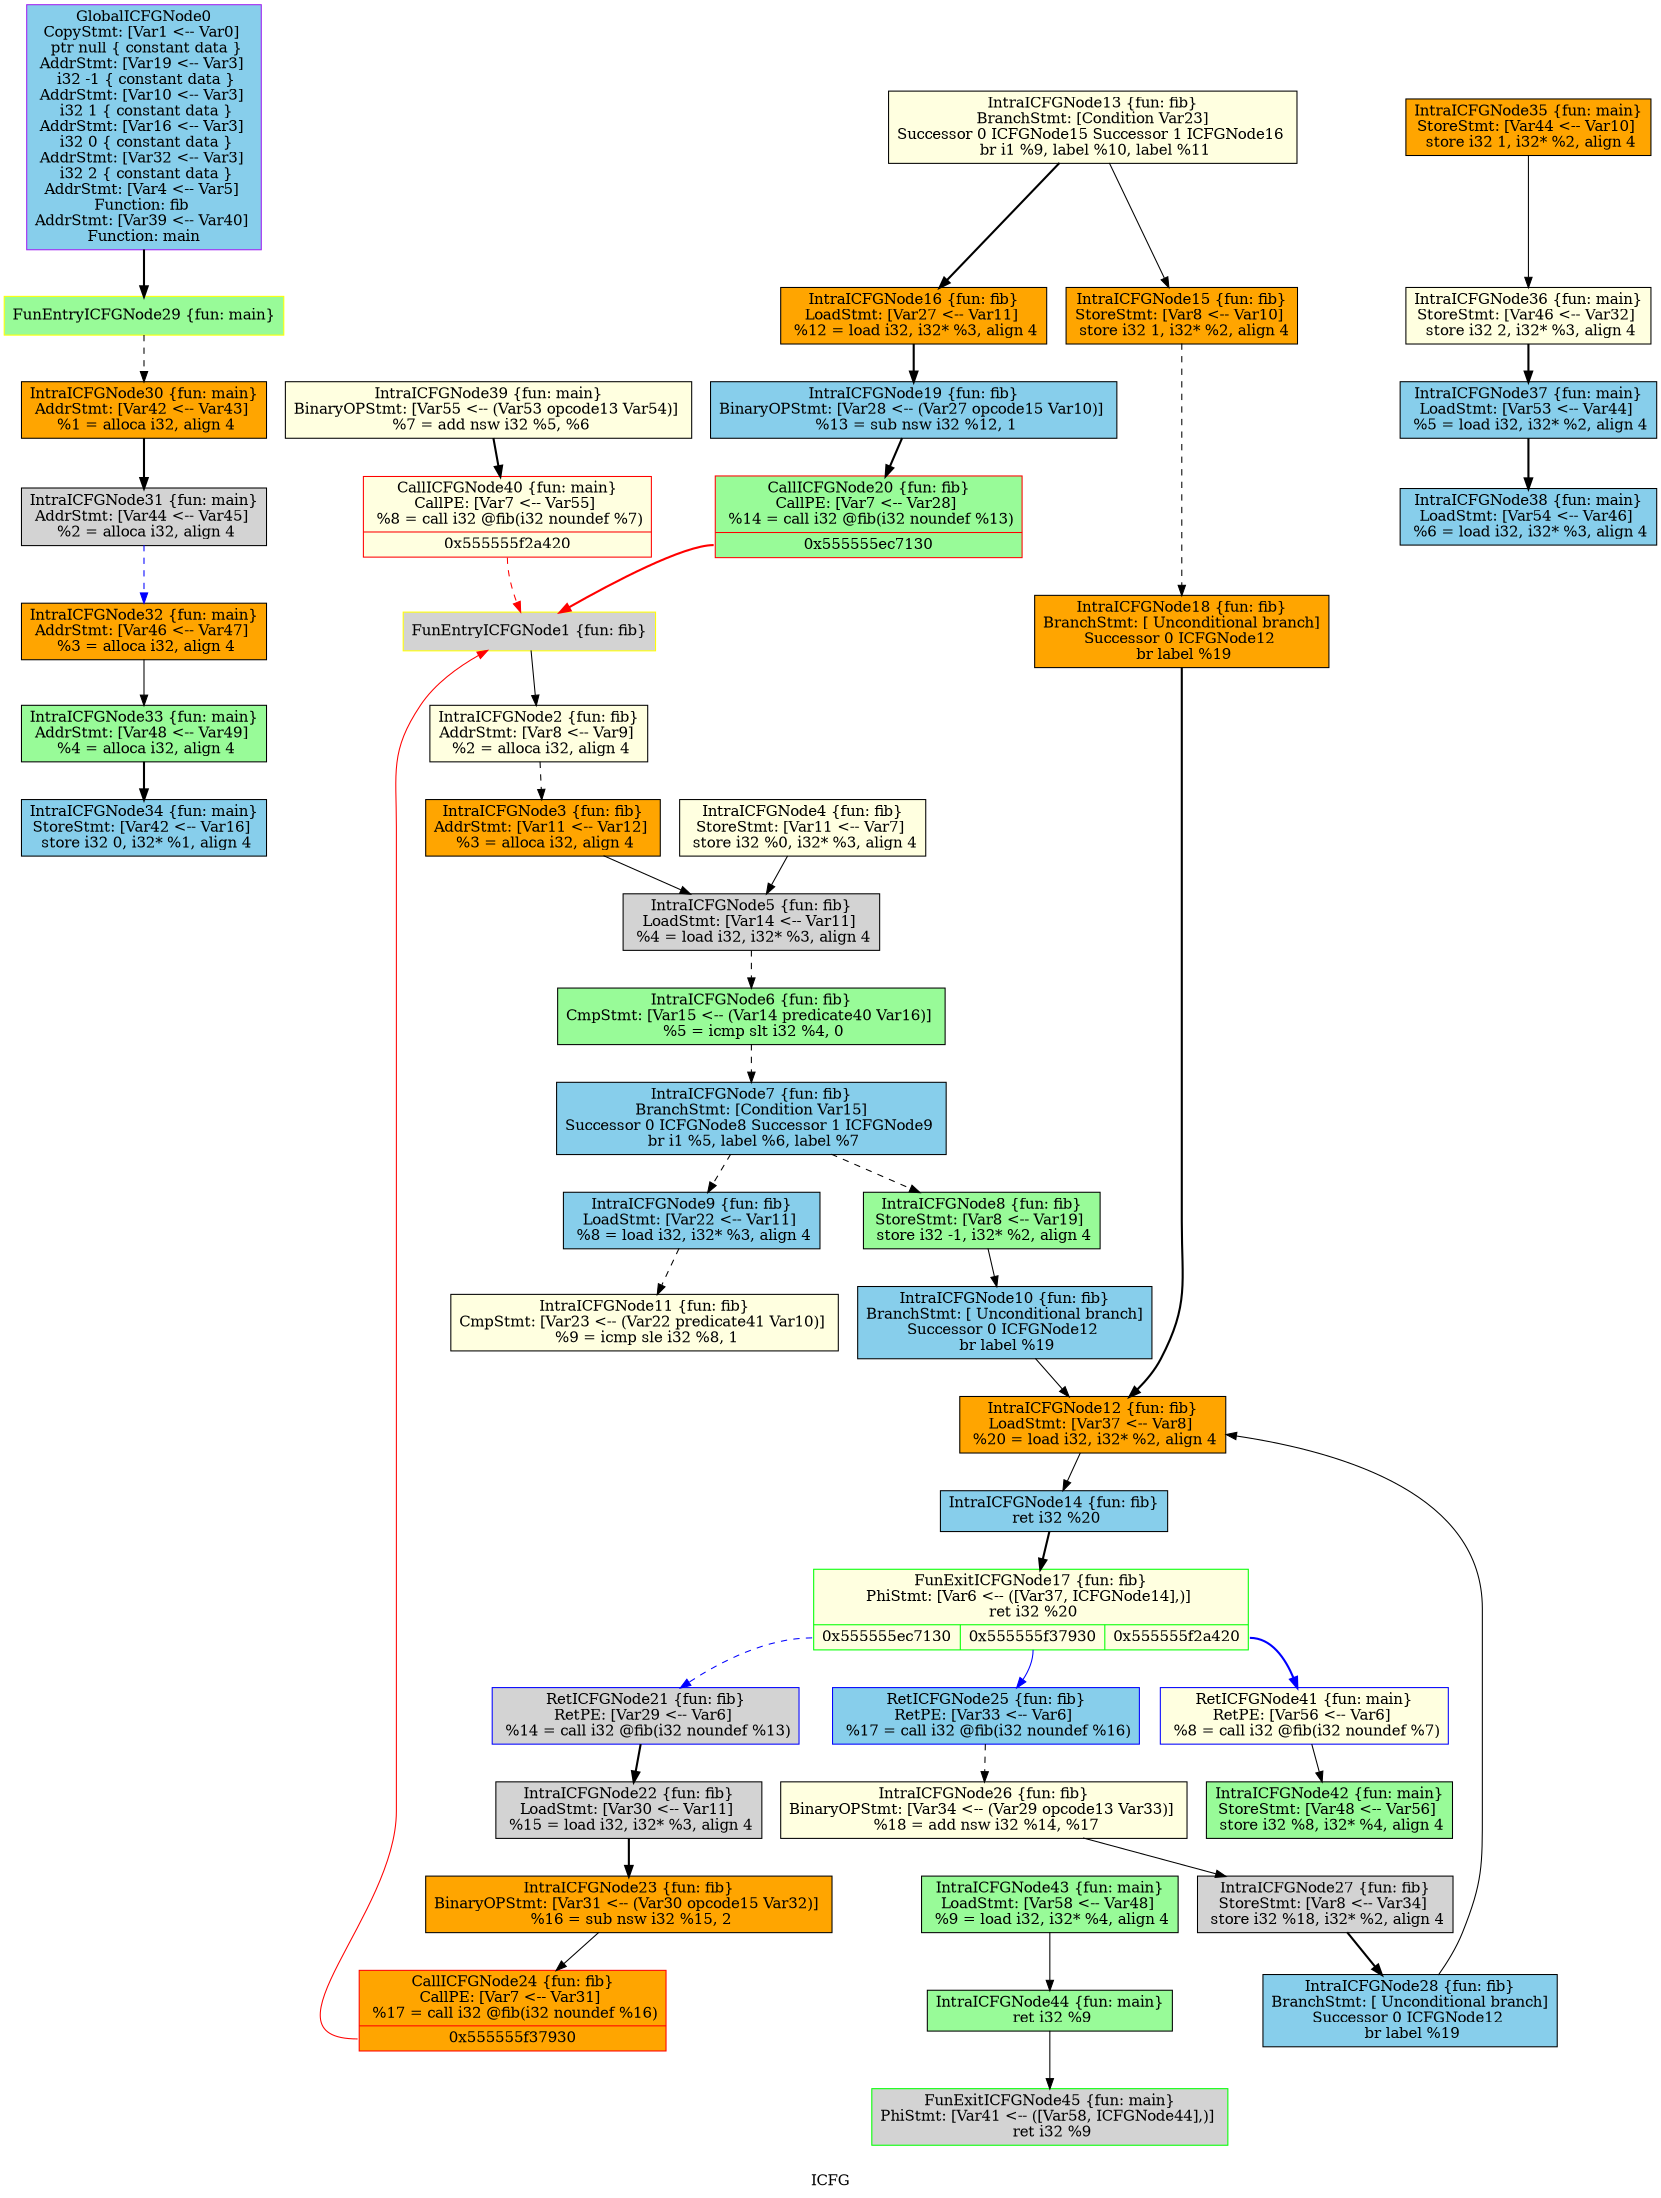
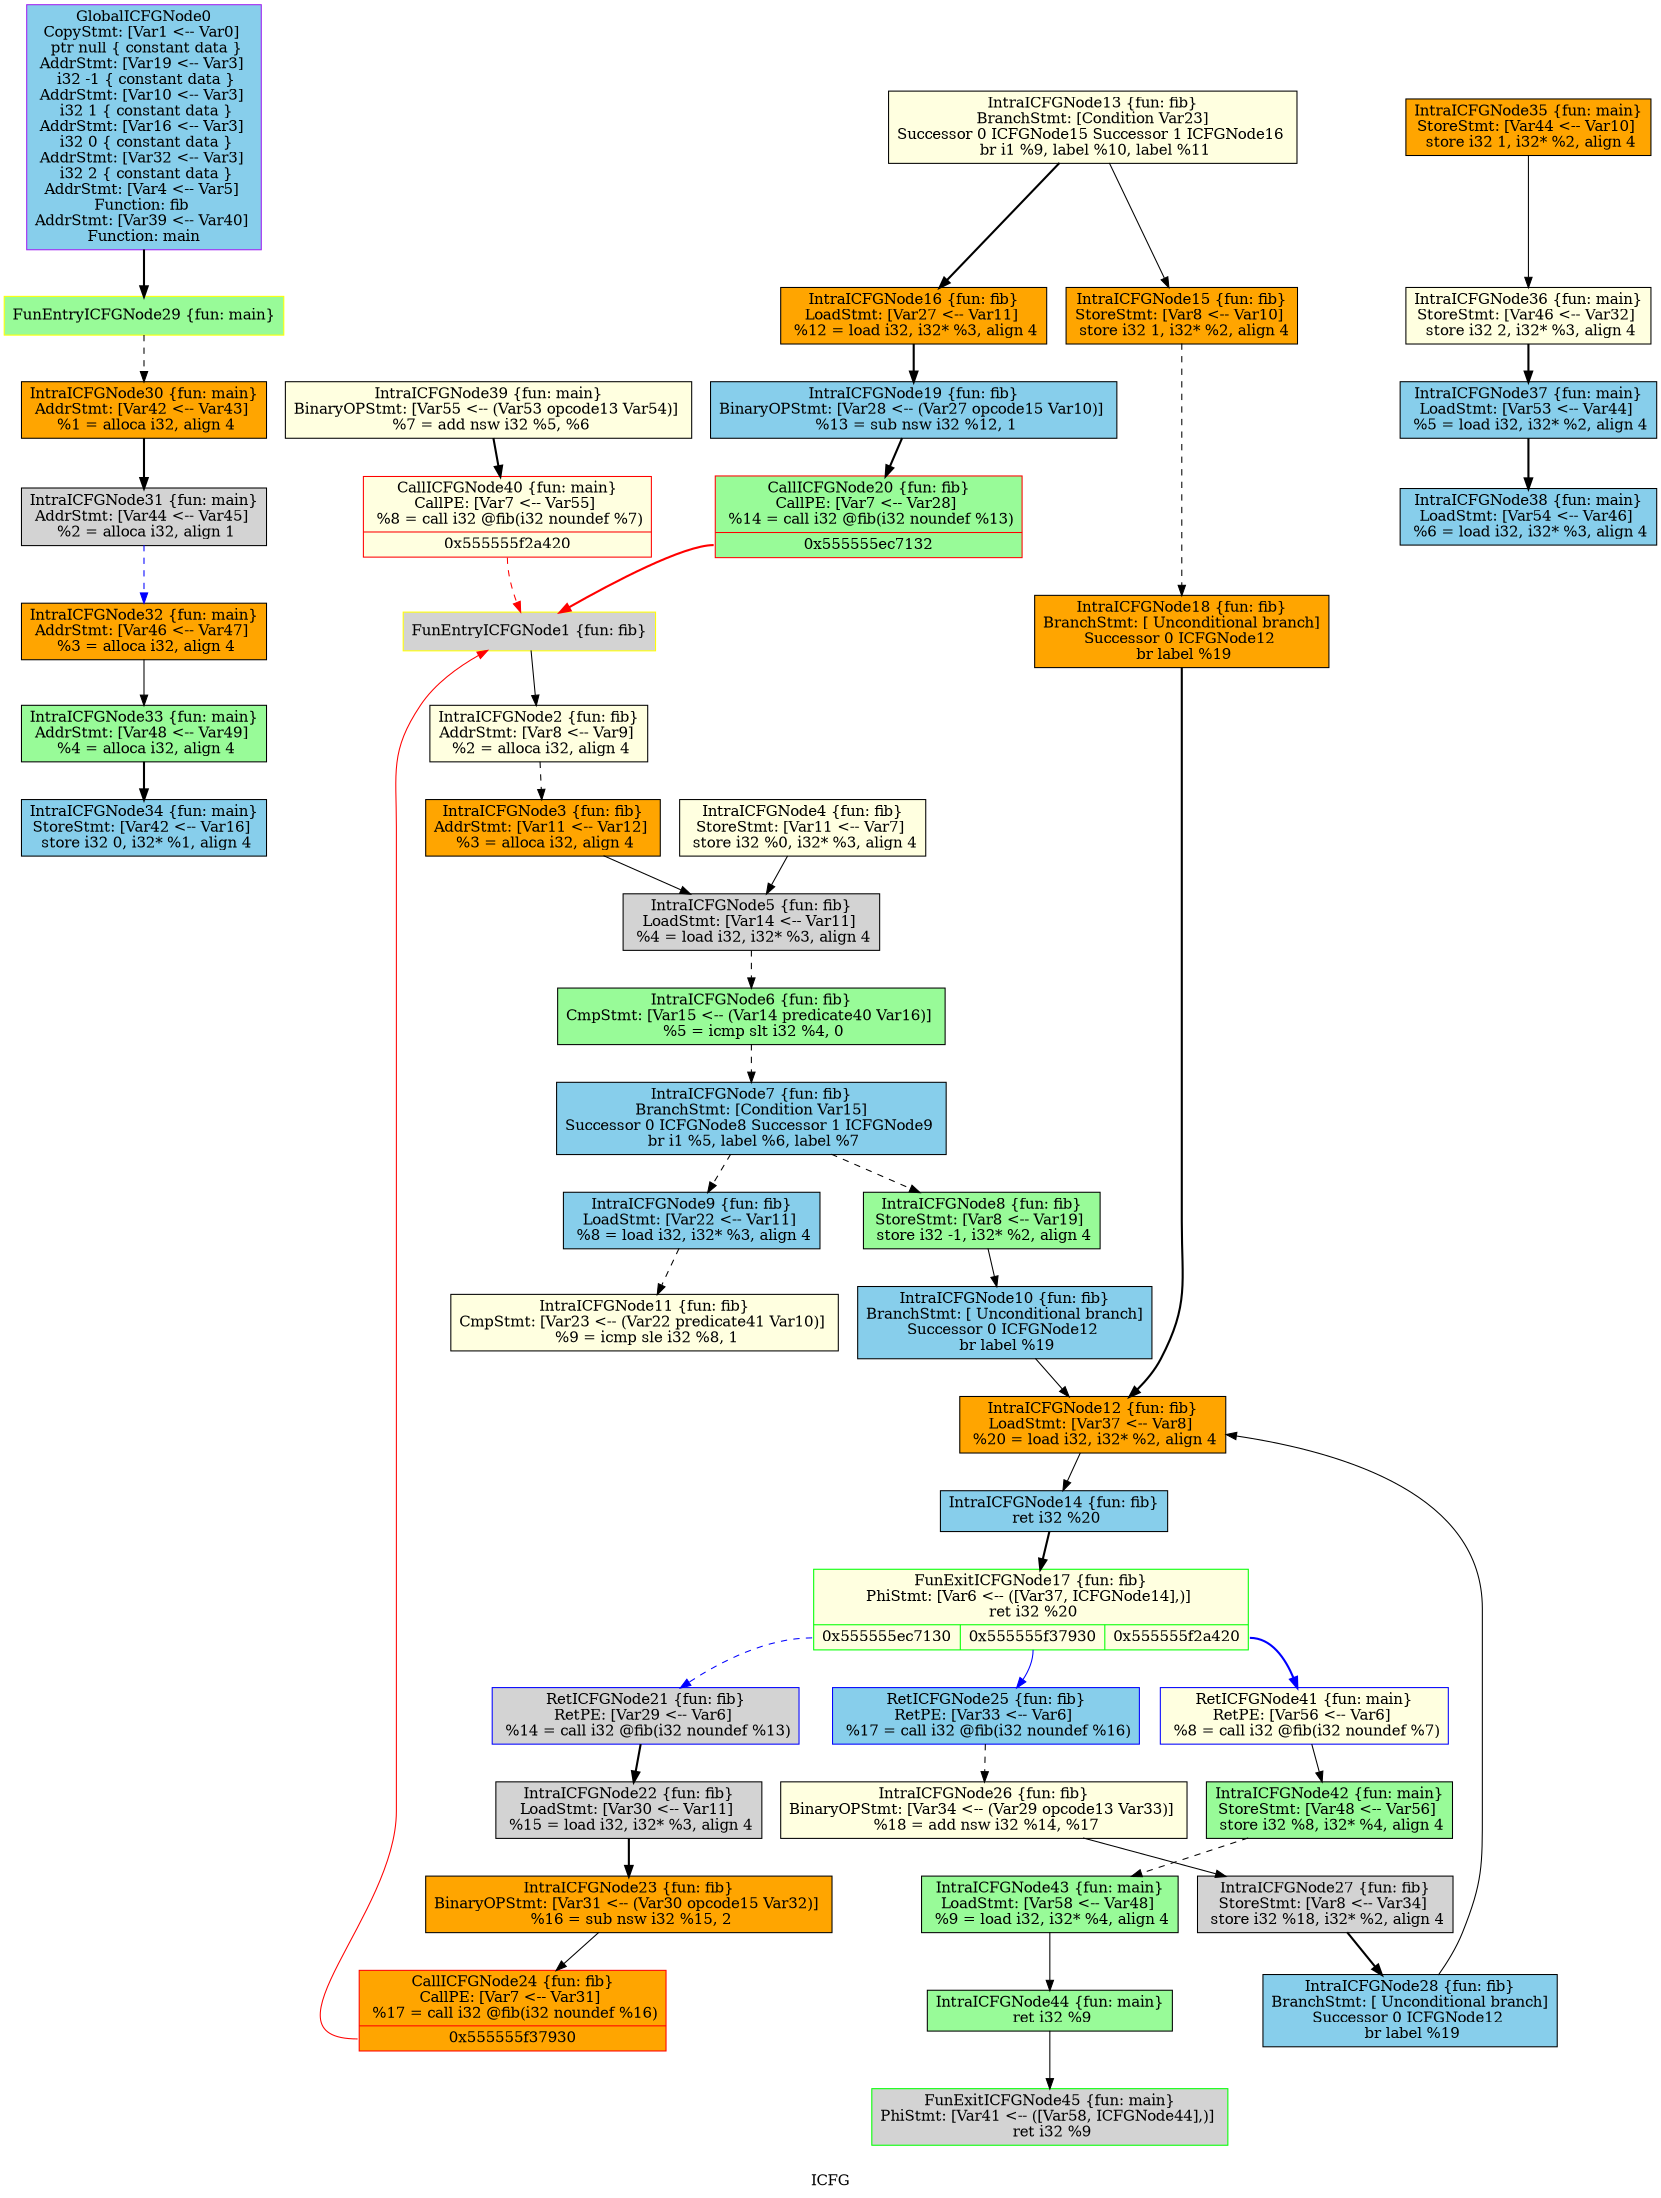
  digraph {
    label=ICFG
    node [color=black fillcolor=skyblue shape=record style=filled]
    edge [style=solid]
    n1 [color=purple label="{GlobalICFGNode0\nCopyStmt: [Var1 \<-- Var0]  \n ptr null \{ constant data \}\nAddrStmt: [Var19 \<-- Var3]  \n i32 -1 \{ constant data \}\nAddrStmt: [Var10 \<-- Var3]  \n i32 1 \{ constant data \}\nAddrStmt: [Var16 \<-- Var3]  \n i32 0 \{ constant data \}\nAddrStmt: [Var32 \<-- Var3]  \n i32 2 \{ constant data \}\nAddrStmt: [Var4 \<-- Var5]  \nFunction: fib \nAddrStmt: [Var39 \<-- Var40]  \nFunction: main }"]
    n2 [color=yellow fillcolor=palegreen label="{FunEntryICFGNode29 \{fun: main\}}"]
    n3 [fillcolor=orange label="{IntraICFGNode30 \{fun: main\}\nAddrStmt: [Var42 \<-- Var43]  \n   %1 = alloca i32, align 4 }"]
-   n4 [fillcolor=lightgrey label="{IntraICFGNode31 \{fun: main\}\nAddrStmt: [Var44 \<-- Var45]  \n   %2 = alloca i32, align 4 }"]
+   n4 [fillcolor=lightgrey label="{IntraICFGNode31 \{fun: main\}\nAddrStmt: [Var44 \<-- Var45]  \n   %2 = alloca i32, align 1 }"]
    n5 [color=yellow fillcolor=lightgrey label="{FunEntryICFGNode1 \{fun: fib\}}"]
    n6 [fillcolor=lightyellow label="{IntraICFGNode2 \{fun: fib\}\nAddrStmt: [Var8 \<-- Var9]  \n   %2 = alloca i32, align 4 }"]
    n7 [fillcolor=orange label="{IntraICFGNode3 \{fun: fib\}\nAddrStmt: [Var11 \<-- Var12]  \n   %3 = alloca i32, align 4 }"]
    n8 [fillcolor=lightgrey label="{IntraICFGNode5 \{fun: fib\}\nLoadStmt: [Var14 \<-- Var11]  \n   %4 = load i32, i32* %3, align 4 }"]
    n9 [fillcolor=lightyellow label="{IntraICFGNode4 \{fun: fib\}\nStoreStmt: [Var11 \<-- Var7]  \n   store i32 %0, i32* %3, align 4 }"]
    n10 [fillcolor=palegreen label="{IntraICFGNode6 \{fun: fib\}\nCmpStmt: [Var15 \<-- (Var14 predicate40 Var16)]  \n   %5 = icmp slt i32 %4, 0 }"]
    n11 [label="{IntraICFGNode7 \{fun: fib\}\nBranchStmt: [Condition Var15]\nSuccessor 0 ICFGNode8   Successor 1 ICFGNode9   \n   br i1 %5, label %6, label %7 }"]
    n12 [fillcolor=palegreen label="{IntraICFGNode8 \{fun: fib\}\nStoreStmt: [Var8 \<-- Var19]  \n   store i32 -1, i32* %2, align 4 }"]
    n13 [label="{IntraICFGNode9 \{fun: fib\}\nLoadStmt: [Var22 \<-- Var11]  \n   %8 = load i32, i32* %3, align 4 }"]
    n14 [label="{IntraICFGNode10 \{fun: fib\}\nBranchStmt: [ Unconditional branch]\nSuccessor 0 ICFGNode12   \n   br label %19 }"]
    n15 [fillcolor=lightyellow label="{IntraICFGNode11 \{fun: fib\}\nCmpStmt: [Var23 \<-- (Var22 predicate41 Var10)]  \n   %9 = icmp sle i32 %8, 1 }"]
    n16 [fillcolor=orange label="{IntraICFGNode12 \{fun: fib\}\nLoadStmt: [Var37 \<-- Var8]  \n   %20 = load i32, i32* %2, align 4 }"]
    n17 [label="{IntraICFGNode14 \{fun: fib\}\n   ret i32 %20 }"]
    n18 [fillcolor=lightyellow label="{IntraICFGNode13 \{fun: fib\}\nBranchStmt: [Condition Var23]\nSuccessor 0 ICFGNode15   Successor 1 ICFGNode16   \n   br i1 %9, label %10, label %11 }"]
    n19 [fillcolor=orange label="{IntraICFGNode15 \{fun: fib\}\nStoreStmt: [Var8 \<-- Var10]  \n   store i32 1, i32* %2, align 4 }"]
    n20 [fillcolor=orange label="{IntraICFGNode16 \{fun: fib\}\nLoadStmt: [Var27 \<-- Var11]  \n   %12 = load i32, i32* %3, align 4 }"]
    n21 [color=green fillcolor=lightyellow label="{FunExitICFGNode17 \{fun: fib\}\nPhiStmt: [Var6 \<-- ([Var37, ICFGNode14],)]  \n   ret i32 %20 |{<s0>0x555555ec7130|<s1>0x555555f37930|<s2>0x555555f2a420}}"]
    n22 [fillcolor=orange label="{IntraICFGNode18 \{fun: fib\}\nBranchStmt: [ Unconditional branch]\nSuccessor 0 ICFGNode12   \n   br label %19 }"]
    n23 [label="{IntraICFGNode19 \{fun: fib\}\nBinaryOPStmt: [Var28 \<-- (Var27 opcode15 Var10)]  \n   %13 = sub nsw i32 %12, 1 }"]
    n24 [color=blue fillcolor=lightgrey label="{RetICFGNode21 \{fun: fib\}\nRetPE: [Var29 \<-- Var6]  \n   %14 = call i32 @fib(i32 noundef %13) }"]
    n25 [color=blue label="{RetICFGNode25 \{fun: fib\}\nRetPE: [Var33 \<-- Var6]  \n   %17 = call i32 @fib(i32 noundef %16) }"]
    n26 [color=blue fillcolor=lightyellow label="{RetICFGNode41 \{fun: main\}\nRetPE: [Var56 \<-- Var6]  \n   %8 = call i32 @fib(i32 noundef %7) }"]
-   n27 [color=red fillcolor=palegreen label="{CallICFGNode20 \{fun: fib\}\nCallPE: [Var7 \<-- Var28]  \n   %14 = call i32 @fib(i32 noundef %13) |{<s0>0x555555ec7130}}"]
+   n27 [color=red fillcolor=palegreen label="{CallICFGNode20 \{fun: fib\}\nCallPE: [Var7 \<-- Var28]  \n   %14 = call i32 @fib(i32 noundef %13) |{<s0>0x555555ec7132}}"]
    n28 [fillcolor=lightgrey label="{IntraICFGNode22 \{fun: fib\}\nLoadStmt: [Var30 \<-- Var11]  \n   %15 = load i32, i32* %3, align 4 }"]
    n29 [fillcolor=lightyellow label="{IntraICFGNode26 \{fun: fib\}\nBinaryOPStmt: [Var34 \<-- (Var29 opcode13 Var33)]  \n   %18 = add nsw i32 %14, %17 }"]
    n30 [fillcolor=palegreen label="{IntraICFGNode42 \{fun: main\}\nStoreStmt: [Var48 \<-- Var56]  \n   store i32 %8, i32* %4, align 4 }"]
    n31 [fillcolor=orange label="{IntraICFGNode23 \{fun: fib\}\nBinaryOPStmt: [Var31 \<-- (Var30 opcode15 Var32)]  \n   %16 = sub nsw i32 %15, 2 }"]
    n32 [fillcolor=lightgrey label="{IntraICFGNode27 \{fun: fib\}\nStoreStmt: [Var8 \<-- Var34]  \n   store i32 %18, i32* %2, align 4 }"]
    n33 [fillcolor=palegreen label="{IntraICFGNode43 \{fun: main\}\nLoadStmt: [Var58 \<-- Var48]  \n   %9 = load i32, i32* %4, align 4 }"]
    n34 [color=red fillcolor=orange label="{CallICFGNode24 \{fun: fib\}\nCallPE: [Var7 \<-- Var31]  \n   %17 = call i32 @fib(i32 noundef %16) |{<s0>0x555555f37930}}"]
    n35 [label="{IntraICFGNode28 \{fun: fib\}\nBranchStmt: [ Unconditional branch]\nSuccessor 0 ICFGNode12   \n   br label %19 }"]
    n36 [fillcolor=orange label="{IntraICFGNode32 \{fun: main\}\nAddrStmt: [Var46 \<-- Var47]  \n   %3 = alloca i32, align 4 }"]
    n37 [fillcolor=palegreen label="{IntraICFGNode33 \{fun: main\}\nAddrStmt: [Var48 \<-- Var49]  \n   %4 = alloca i32, align 4 }"]
    n38 [label="{IntraICFGNode34 \{fun: main\}\nStoreStmt: [Var42 \<-- Var16]  \n   store i32 0, i32* %1, align 4 }"]
    n39 [fillcolor=orange label="{IntraICFGNode35 \{fun: main\}\nStoreStmt: [Var44 \<-- Var10]  \n   store i32 1, i32* %2, align 4 }"]
    n40 [fillcolor=lightyellow label="{IntraICFGNode36 \{fun: main\}\nStoreStmt: [Var46 \<-- Var32]  \n   store i32 2, i32* %3, align 4 }"]
    n41 [label="{IntraICFGNode37 \{fun: main\}\nLoadStmt: [Var53 \<-- Var44]  \n   %5 = load i32, i32* %2, align 4 }"]
    n42 [label="{IntraICFGNode38 \{fun: main\}\nLoadStmt: [Var54 \<-- Var46]  \n   %6 = load i32, i32* %3, align 4 }"]
    n43 [fillcolor=lightyellow label="{IntraICFGNode39 \{fun: main\}\nBinaryOPStmt: [Var55 \<-- (Var53 opcode13 Var54)]  \n   %7 = add nsw i32 %5, %6 }"]
    n44 [color=red fillcolor=lightyellow label="{CallICFGNode40 \{fun: main\}\nCallPE: [Var7 \<-- Var55]  \n   %8 = call i32 @fib(i32 noundef %7) |{<s0>0x555555f2a420}}"]
    n45 [fillcolor=palegreen label="{IntraICFGNode44 \{fun: main\}\n   ret i32 %9 }"]
    n46 [color=green fillcolor=lightgrey label="{FunExitICFGNode45 \{fun: main\}\nPhiStmt: [Var41 \<-- ([Var58, ICFGNode44],)]  \n   ret i32 %9 }"]
    n1 -> n2 [style=bold]
    n2 -> n3 [style=dashed]
    n3 -> n4 [style=bold]
    n4 -> n36 [color=blue style=dashed]
    n5 -> n6
    n6 -> n7 [style=dashed]
    n7 -> n8
    n8 -> n10 [style=dashed]
    n9 -> n8
    n10 -> n11 [style=dashed]
    n11 -> n12 [style=dashed]
    n11 -> n13 [style=dashed]
    n12 -> n14
    n13 -> n15 [style=dashed]
    n14 -> n16
    n16 -> n17
    n17 -> n21 [style=bold]
    n18 -> n19
    n18 -> n20 [style=bold]
    n19 -> n22 [style=dashed]
    n20 -> n23 [style=bold]
    n21 -> n24 [color=blue style=dashed tailport=s0]
    n21 -> n25 [color=blue tailport=s1]
    n21 -> n26 [color=blue style=bold tailport=s2]
    n22 -> n16 [style=bold]
    n23 -> n27 [style=bold]
    n24 -> n28 [style=bold]
    n25 -> n29 [style=dashed]
    n26 -> n30
    n27 -> n5 [color=red style=bold tailport=s0]
    n28 -> n31 [style=bold]
    n29 -> n32
+   n30 -> n33 [style=dashed]
    n31 -> n34
    n32 -> n35 [style=bold]
    n33 -> n45
    n34 -> n5 [color=red tailport=s0]
    n35 -> n16
    n36 -> n37
    n37 -> n38 [style=bold]
    n39 -> n40
    n40 -> n41 [style=bold]
    n41 -> n42 [style=bold]
    n43 -> n44 [style=bold]
    n44 -> n5 [color=red style=dashed tailport=s0]
    n45 -> n46
  }
